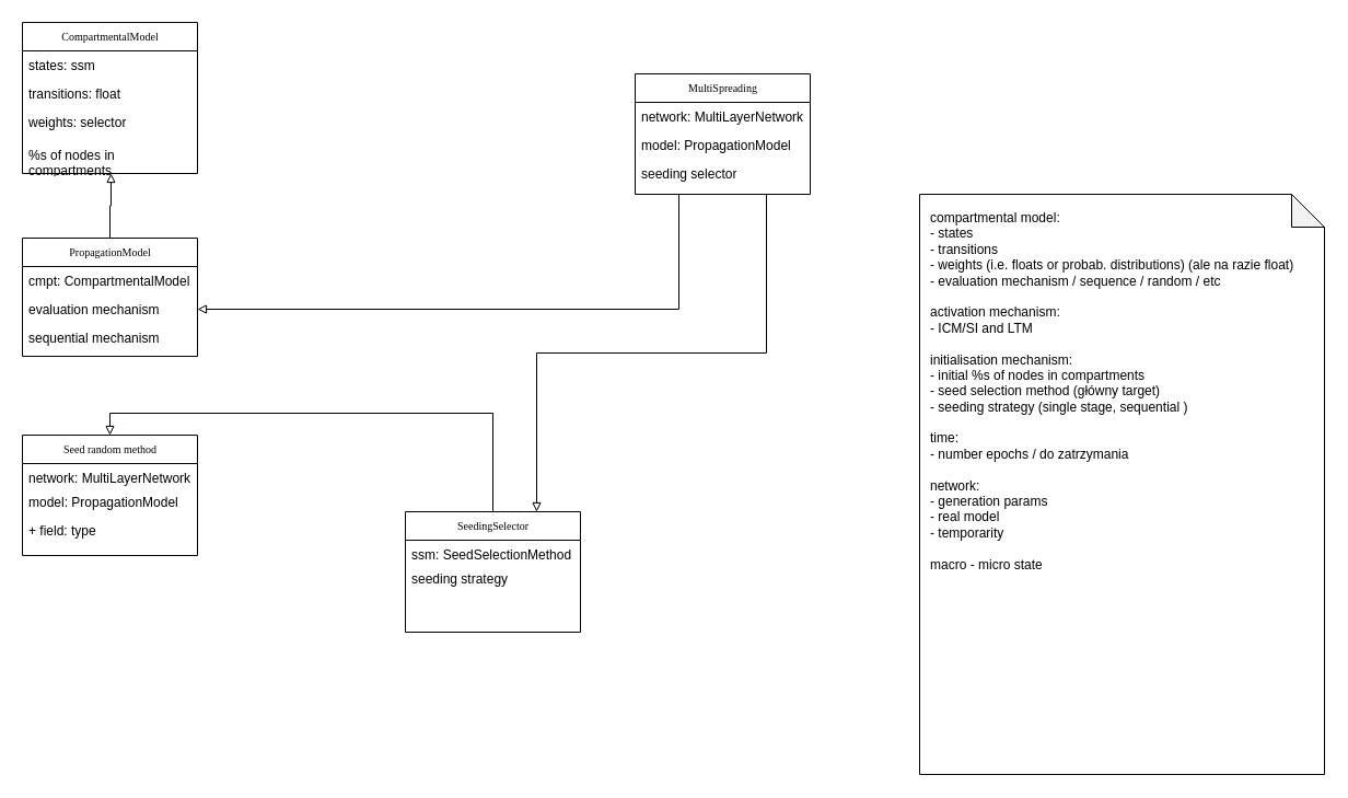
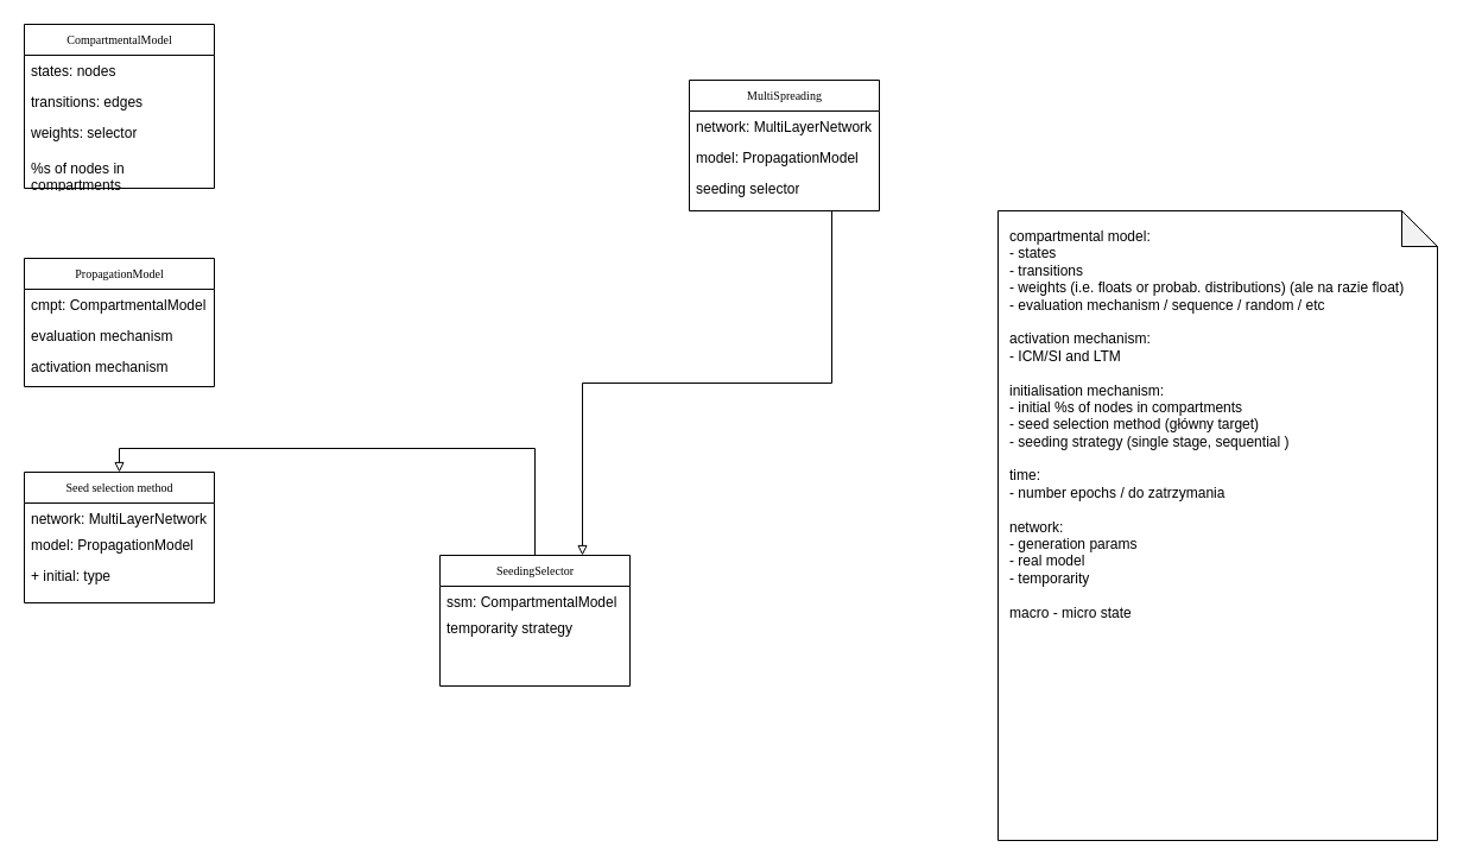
  <mxCell id="0" />
  <mxCell id="1" parent="0" />
  <mxCell id="2" style="edgeStyle=orthogonalEdgeStyle;rounded=0;orthogonalLoop=1;jettySize=auto;html=1;exitX=0.75;exitY=1;exitDx=0;exitDy=0;entryX=0.75;entryY=0;entryDx=0;entryDy=0;endArrow=block;endFill=0;" edge="1" parent="1" source="4" target="14"><mxGeometry relative="1" as="geometry" /></mxCell>
- <mxCell id="3" style="edgeStyle=orthogonalEdgeStyle;rounded=0;orthogonalLoop=1;jettySize=auto;html=1;exitX=0.25;exitY=1;exitDx=0;exitDy=0;entryX=1;entryY=0.5;entryDx=0;entryDy=0;endArrow=block;endFill=0;" edge="1" parent="1" source="4" target="25"><mxGeometry relative="1" as="geometry" /></mxCell>
  <mxCell id="4" value="MultiSpreading" style="swimlane;html=1;fontStyle=0;childLayout=stackLayout;horizontal=1;startSize=26;fillColor=none;horizontalStack=0;resizeParent=1;resizeLast=0;collapsible=1;marginBottom=0;swimlaneFillColor=#ffffff;rounded=0;shadow=0;comic=0;labelBackgroundColor=none;strokeWidth=1;fontFamily=Verdana;fontSize=10;align=center;" vertex="1" parent="1"><mxGeometry x="580" y="67" width="160" height="110" as="geometry" /></mxCell>
  <mxCell id="5" value="network: MultiLayerNetwork" style="text;html=1;strokeColor=none;fillColor=none;align=left;verticalAlign=top;spacingLeft=4;spacingRight=4;whiteSpace=wrap;overflow=hidden;rotatable=0;points=[[0,0.5],[1,0.5]];portConstraint=eastwest;" vertex="1" parent="4"><mxGeometry y="26" width="160" height="26" as="geometry" /></mxCell>
  <mxCell id="6" value="model: PropagationModel" style="text;html=1;strokeColor=none;fillColor=none;align=left;verticalAlign=top;spacingLeft=4;spacingRight=4;whiteSpace=wrap;overflow=hidden;rotatable=0;points=[[0,0.5],[1,0.5]];portConstraint=eastwest;" vertex="1" parent="4"><mxGeometry y="52" width="160" height="26" as="geometry" /></mxCell>
  <mxCell id="7" value="seeding selector" style="text;html=1;strokeColor=none;fillColor=none;align=left;verticalAlign=top;spacingLeft=4;spacingRight=4;whiteSpace=wrap;overflow=hidden;rotatable=0;points=[[0,0.5],[1,0.5]];portConstraint=eastwest;" vertex="1" parent="4"><mxGeometry y="78" width="160" height="26" as="geometry" /></mxCell>
  <mxCell id="8" value="CompartmentalModel" style="swimlane;html=1;fontStyle=0;childLayout=stackLayout;horizontal=1;startSize=26;fillColor=none;horizontalStack=0;resizeParent=1;resizeLast=0;collapsible=1;marginBottom=0;swimlaneFillColor=#ffffff;rounded=0;shadow=0;comic=0;labelBackgroundColor=none;strokeWidth=1;fontFamily=Verdana;fontSize=10;align=center;" vertex="1" parent="1"><mxGeometry x="20" y="20" width="160" height="138" as="geometry" /></mxCell>
- <mxCell id="9" value="states: ssm" style="text;html=1;strokeColor=none;fillColor=none;align=left;verticalAlign=top;spacingLeft=4;spacingRight=4;whiteSpace=wrap;overflow=hidden;rotatable=0;points=[[0,0.5],[1,0.5]];portConstraint=eastwest;" vertex="1" parent="8"><mxGeometry y="26" width="160" height="26" as="geometry" /></mxCell>
- <mxCell id="10" value="transitions: float" style="text;html=1;strokeColor=none;fillColor=none;align=left;verticalAlign=top;spacingLeft=4;spacingRight=4;whiteSpace=wrap;overflow=hidden;rotatable=0;points=[[0,0.5],[1,0.5]];portConstraint=eastwest;" vertex="1" parent="8"><mxGeometry y="52" width="160" height="26" as="geometry" /></mxCell>
+ <mxCell id="9" value="states: nodes" style="text;html=1;strokeColor=none;fillColor=none;align=left;verticalAlign=top;spacingLeft=4;spacingRight=4;whiteSpace=wrap;overflow=hidden;rotatable=0;points=[[0,0.5],[1,0.5]];portConstraint=eastwest;" vertex="1" parent="8"><mxGeometry y="26" width="160" height="26" as="geometry" /></mxCell>
+ <mxCell id="10" value="transitions: edges" style="text;html=1;strokeColor=none;fillColor=none;align=left;verticalAlign=top;spacingLeft=4;spacingRight=4;whiteSpace=wrap;overflow=hidden;rotatable=0;points=[[0,0.5],[1,0.5]];portConstraint=eastwest;" vertex="1" parent="8"><mxGeometry y="52" width="160" height="26" as="geometry" /></mxCell>
  <mxCell id="11" value="weights: selector" style="text;html=1;align=left;verticalAlign=top;spacingLeft=4;spacingRight=4;whiteSpace=wrap;overflow=hidden;rotatable=0;points=[[0,0.5],[1,0.5]];portConstraint=eastwest;" vertex="1" parent="8"><mxGeometry y="78" width="160" height="30" as="geometry" /></mxCell>
  <mxCell id="12" value="%s of nodes in compartments" style="text;html=1;align=left;verticalAlign=top;spacingLeft=4;spacingRight=4;whiteSpace=wrap;overflow=hidden;rotatable=0;points=[[0,0.5],[1,0.5]];portConstraint=eastwest;" vertex="1" parent="8"><mxGeometry y="108" width="160" height="30" as="geometry" /></mxCell>
  <mxCell id="13" style="edgeStyle=orthogonalEdgeStyle;rounded=0;orthogonalLoop=1;jettySize=auto;html=1;exitX=0.5;exitY=0;exitDx=0;exitDy=0;entryX=0.5;entryY=0;entryDx=0;entryDy=0;endArrow=block;endFill=0;" edge="1" parent="1" source="14" target="17"><mxGeometry relative="1" as="geometry" /></mxCell>
  <mxCell id="14" value="SeedingSelector" style="swimlane;html=1;fontStyle=0;childLayout=stackLayout;horizontal=1;startSize=26;fillColor=none;horizontalStack=0;resizeParent=1;resizeLast=0;collapsible=1;marginBottom=0;swimlaneFillColor=#ffffff;rounded=0;shadow=0;comic=0;labelBackgroundColor=none;strokeWidth=1;fontFamily=Verdana;fontSize=10;align=center;" vertex="1" parent="1"><mxGeometry x="370" y="467" width="160" height="110" as="geometry" /></mxCell>
- <mxCell id="15" value="ssm: SeedSelectionMethod" style="text;html=1;strokeColor=none;fillColor=none;align=left;verticalAlign=top;spacingLeft=4;spacingRight=4;whiteSpace=wrap;overflow=hidden;rotatable=0;points=[[0,0.5],[1,0.5]];portConstraint=eastwest;" vertex="1" parent="14"><mxGeometry y="26" width="160" height="22" as="geometry" /></mxCell>
- <mxCell id="16" value="seeding strategy" style="text;html=1;strokeColor=none;fillColor=none;align=left;verticalAlign=top;spacingLeft=4;spacingRight=4;whiteSpace=wrap;overflow=hidden;rotatable=0;points=[[0,0.5],[1,0.5]];portConstraint=eastwest;" vertex="1" parent="14"><mxGeometry y="48" width="160" height="26" as="geometry" /></mxCell>
- <mxCell id="17" value="Seed random method" style="swimlane;html=1;fontStyle=0;childLayout=stackLayout;horizontal=1;startSize=26;fillColor=none;horizontalStack=0;resizeParent=1;resizeLast=0;collapsible=1;marginBottom=0;swimlaneFillColor=#ffffff;rounded=0;shadow=0;comic=0;labelBackgroundColor=none;strokeWidth=1;fontFamily=Verdana;fontSize=10;align=center;" vertex="1" parent="1"><mxGeometry x="20" y="397" width="160" height="110" as="geometry" /></mxCell>
+ <mxCell id="15" value="ssm: CompartmentalModel" style="text;html=1;strokeColor=none;fillColor=none;align=left;verticalAlign=top;spacingLeft=4;spacingRight=4;whiteSpace=wrap;overflow=hidden;rotatable=0;points=[[0,0.5],[1,0.5]];portConstraint=eastwest;" vertex="1" parent="14"><mxGeometry y="26" width="160" height="22" as="geometry" /></mxCell>
+ <mxCell id="16" value="temporarity strategy" style="text;html=1;strokeColor=none;fillColor=none;align=left;verticalAlign=top;spacingLeft=4;spacingRight=4;whiteSpace=wrap;overflow=hidden;rotatable=0;points=[[0,0.5],[1,0.5]];portConstraint=eastwest;" vertex="1" parent="14"><mxGeometry y="48" width="160" height="26" as="geometry" /></mxCell>
+ <mxCell id="17" value="Seed selection method" style="swimlane;html=1;fontStyle=0;childLayout=stackLayout;horizontal=1;startSize=26;fillColor=none;horizontalStack=0;resizeParent=1;resizeLast=0;collapsible=1;marginBottom=0;swimlaneFillColor=#ffffff;rounded=0;shadow=0;comic=0;labelBackgroundColor=none;strokeWidth=1;fontFamily=Verdana;fontSize=10;align=center;" vertex="1" parent="1"><mxGeometry x="20" y="397" width="160" height="110" as="geometry" /></mxCell>
  <mxCell id="18" value="network: MultiLayerNetwork" style="text;html=1;strokeColor=none;fillColor=none;align=left;verticalAlign=top;spacingLeft=4;spacingRight=4;whiteSpace=wrap;overflow=hidden;rotatable=0;points=[[0,0.5],[1,0.5]];portConstraint=eastwest;" vertex="1" parent="17"><mxGeometry y="26" width="160" height="22" as="geometry" /></mxCell>
  <mxCell id="19" value="model: PropagationModel" style="text;html=1;strokeColor=none;fillColor=none;align=left;verticalAlign=top;spacingLeft=4;spacingRight=4;whiteSpace=wrap;overflow=hidden;rotatable=0;points=[[0,0.5],[1,0.5]];portConstraint=eastwest;" vertex="1" parent="17"><mxGeometry y="48" width="160" height="26" as="geometry" /></mxCell>
- <mxCell id="20" value="+ field: type" style="text;html=1;strokeColor=none;fillColor=none;align=left;verticalAlign=top;spacingLeft=4;spacingRight=4;whiteSpace=wrap;overflow=hidden;rotatable=0;points=[[0,0.5],[1,0.5]];portConstraint=eastwest;" vertex="1" parent="17"><mxGeometry y="74" width="160" height="26" as="geometry" /></mxCell>
+ <mxCell id="20" value="+ initial: type" style="text;html=1;strokeColor=none;fillColor=none;align=left;verticalAlign=top;spacingLeft=4;spacingRight=4;whiteSpace=wrap;overflow=hidden;rotatable=0;points=[[0,0.5],[1,0.5]];portConstraint=eastwest;" vertex="1" parent="17"><mxGeometry y="74" width="160" height="26" as="geometry" /></mxCell>
  <mxCell id="21" value="compartmental model:&lt;br&gt;- states&lt;br&gt;- transitions&lt;br&gt;- weights (i.e. floats or probab. distributions) (ale na razie float)&lt;br&gt;- evaluation mechanism / sequence / random / etc&lt;br&gt;&lt;br&gt;activation mechanism:&lt;br&gt;- ICM/SI and LTM&lt;br&gt;&lt;br&gt;initialisation mechanism:&lt;br&gt;- initial %s of nodes in compartments&lt;br&gt;- seed selection method (główny target)&lt;br&gt;- seeding strategy (single stage, sequential )&lt;br&gt;&lt;br&gt;time:&lt;br&gt;- number epochs / do zatrzymania&lt;br&gt;&lt;br&gt;network:&lt;br&gt;- generation params&lt;br&gt;- real model&lt;br&gt;- temporarity&lt;br&gt;&lt;br&gt;macro - micro state" style="shape=note;whiteSpace=wrap;html=1;backgroundOutline=1;darkOpacity=0.05;verticalAlign=top;align=left;spacingLeft=5;spacingBottom=5;spacingRight=5;spacingTop=5;spacing=5;" vertex="1" parent="1"><mxGeometry x="840" y="177" width="370" height="530" as="geometry" /></mxCell>
- <mxCell id="22" style="edgeStyle=orthogonalEdgeStyle;rounded=0;orthogonalLoop=1;jettySize=auto;html=1;exitX=0.5;exitY=0;exitDx=0;exitDy=0;endArrow=block;endFill=0;entryX=0.506;entryY=1;entryDx=0;entryDy=0;entryPerimeter=0;" edge="1" parent="1" source="23" target="12"><mxGeometry relative="1" as="geometry"><mxPoint x="130" y="177" as="targetPoint" /></mxGeometry></mxCell>
  <mxCell id="23" value="PropagationModel" style="swimlane;html=1;fontStyle=0;childLayout=stackLayout;horizontal=1;startSize=26;fillColor=none;horizontalStack=0;resizeParent=1;resizeLast=0;collapsible=1;marginBottom=0;swimlaneFillColor=#ffffff;rounded=0;shadow=0;comic=0;labelBackgroundColor=none;strokeWidth=1;fontFamily=Verdana;fontSize=10;align=center;" vertex="1" parent="1"><mxGeometry x="20" y="217" width="160" height="108" as="geometry" /></mxCell>
  <mxCell id="24" value="cmpt: CompartmentalModel" style="text;html=1;strokeColor=none;fillColor=none;align=left;verticalAlign=top;spacingLeft=4;spacingRight=4;whiteSpace=wrap;overflow=hidden;rotatable=0;points=[[0,0.5],[1,0.5]];portConstraint=eastwest;" vertex="1" parent="23"><mxGeometry y="26" width="160" height="26" as="geometry" /></mxCell>
  <mxCell id="25" value="evaluation mechanism" style="text;html=1;strokeColor=none;fillColor=none;align=left;verticalAlign=top;spacingLeft=4;spacingRight=4;whiteSpace=wrap;overflow=hidden;rotatable=0;points=[[0,0.5],[1,0.5]];portConstraint=eastwest;" vertex="1" parent="23"><mxGeometry y="52" width="160" height="26" as="geometry" /></mxCell>
- <mxCell id="26" value="sequential mechanism" style="text;html=1;align=left;verticalAlign=top;spacingLeft=4;spacingRight=4;whiteSpace=wrap;overflow=hidden;rotatable=0;points=[[0,0.5],[1,0.5]];portConstraint=eastwest;" vertex="1" parent="23"><mxGeometry y="78" width="160" height="30" as="geometry" /></mxCell>
+ <mxCell id="26" value="activation mechanism" style="text;html=1;align=left;verticalAlign=top;spacingLeft=4;spacingRight=4;whiteSpace=wrap;overflow=hidden;rotatable=0;points=[[0,0.5],[1,0.5]];portConstraint=eastwest;" vertex="1" parent="23"><mxGeometry y="78" width="160" height="30" as="geometry" /></mxCell>
